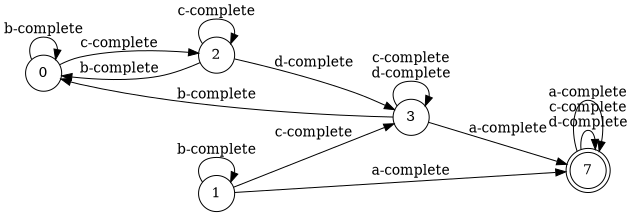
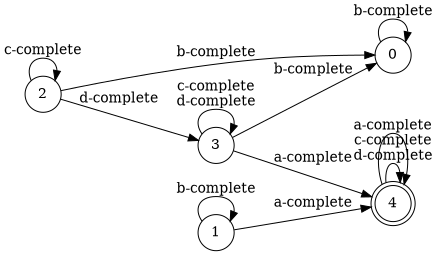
  digraph {
    rankdir=LR
    node [shape=circle]
    0
    2
    3
-   4 [shape=doublecircle label=7]
+   4 [shape=doublecircle]
    1
    0 -> 0 [label="b-complete"]
-   0 -> 2 [label="c-complete"]
    2 -> 0 [label="b-complete"]
    2 -> 2 [label="c-complete"]
    2 -> 3 [label="d-complete"]
    3 -> 0 [label="b-complete"]
    3 -> 3 [label="c-complete\nd-complete"]
    3 -> 4 [label="a-complete"]
    4 -> 4 [label="c-complete\nd-complete"]
    4 -> 4 [label="a-complete"]
-   1 -> 3 [label="c-complete"]
    1 -> 4 [label="a-complete"]
    1 -> 1 [label="b-complete"]
  }
